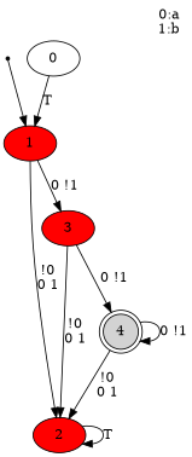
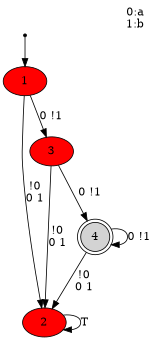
  digraph {
    label="0:a\n1:b\n"
    labeljust=r
    labelloc=t
    node [fillcolor=red style=filled]
    init [shape=point fillcolor="" style=""]
    1
-   0 [fillcolor="" style=""]
    2
    3
    4 [fillcolor=lightgrey shape=doublecircle]
    init -> 1
    1 -> 2 [label="!0\n0 1"]
    1 -> 3 [label="0 !1"]
-   0 -> 1 [label=T]
    2 -> 2 [label=T]
    3 -> 2 [label="!0\n0 1"]
    3 -> 4 [label="0 !1"]
    4 -> 2 [label="!0\n0 1"]
    4 -> 4 [label="0 !1"]
  }
